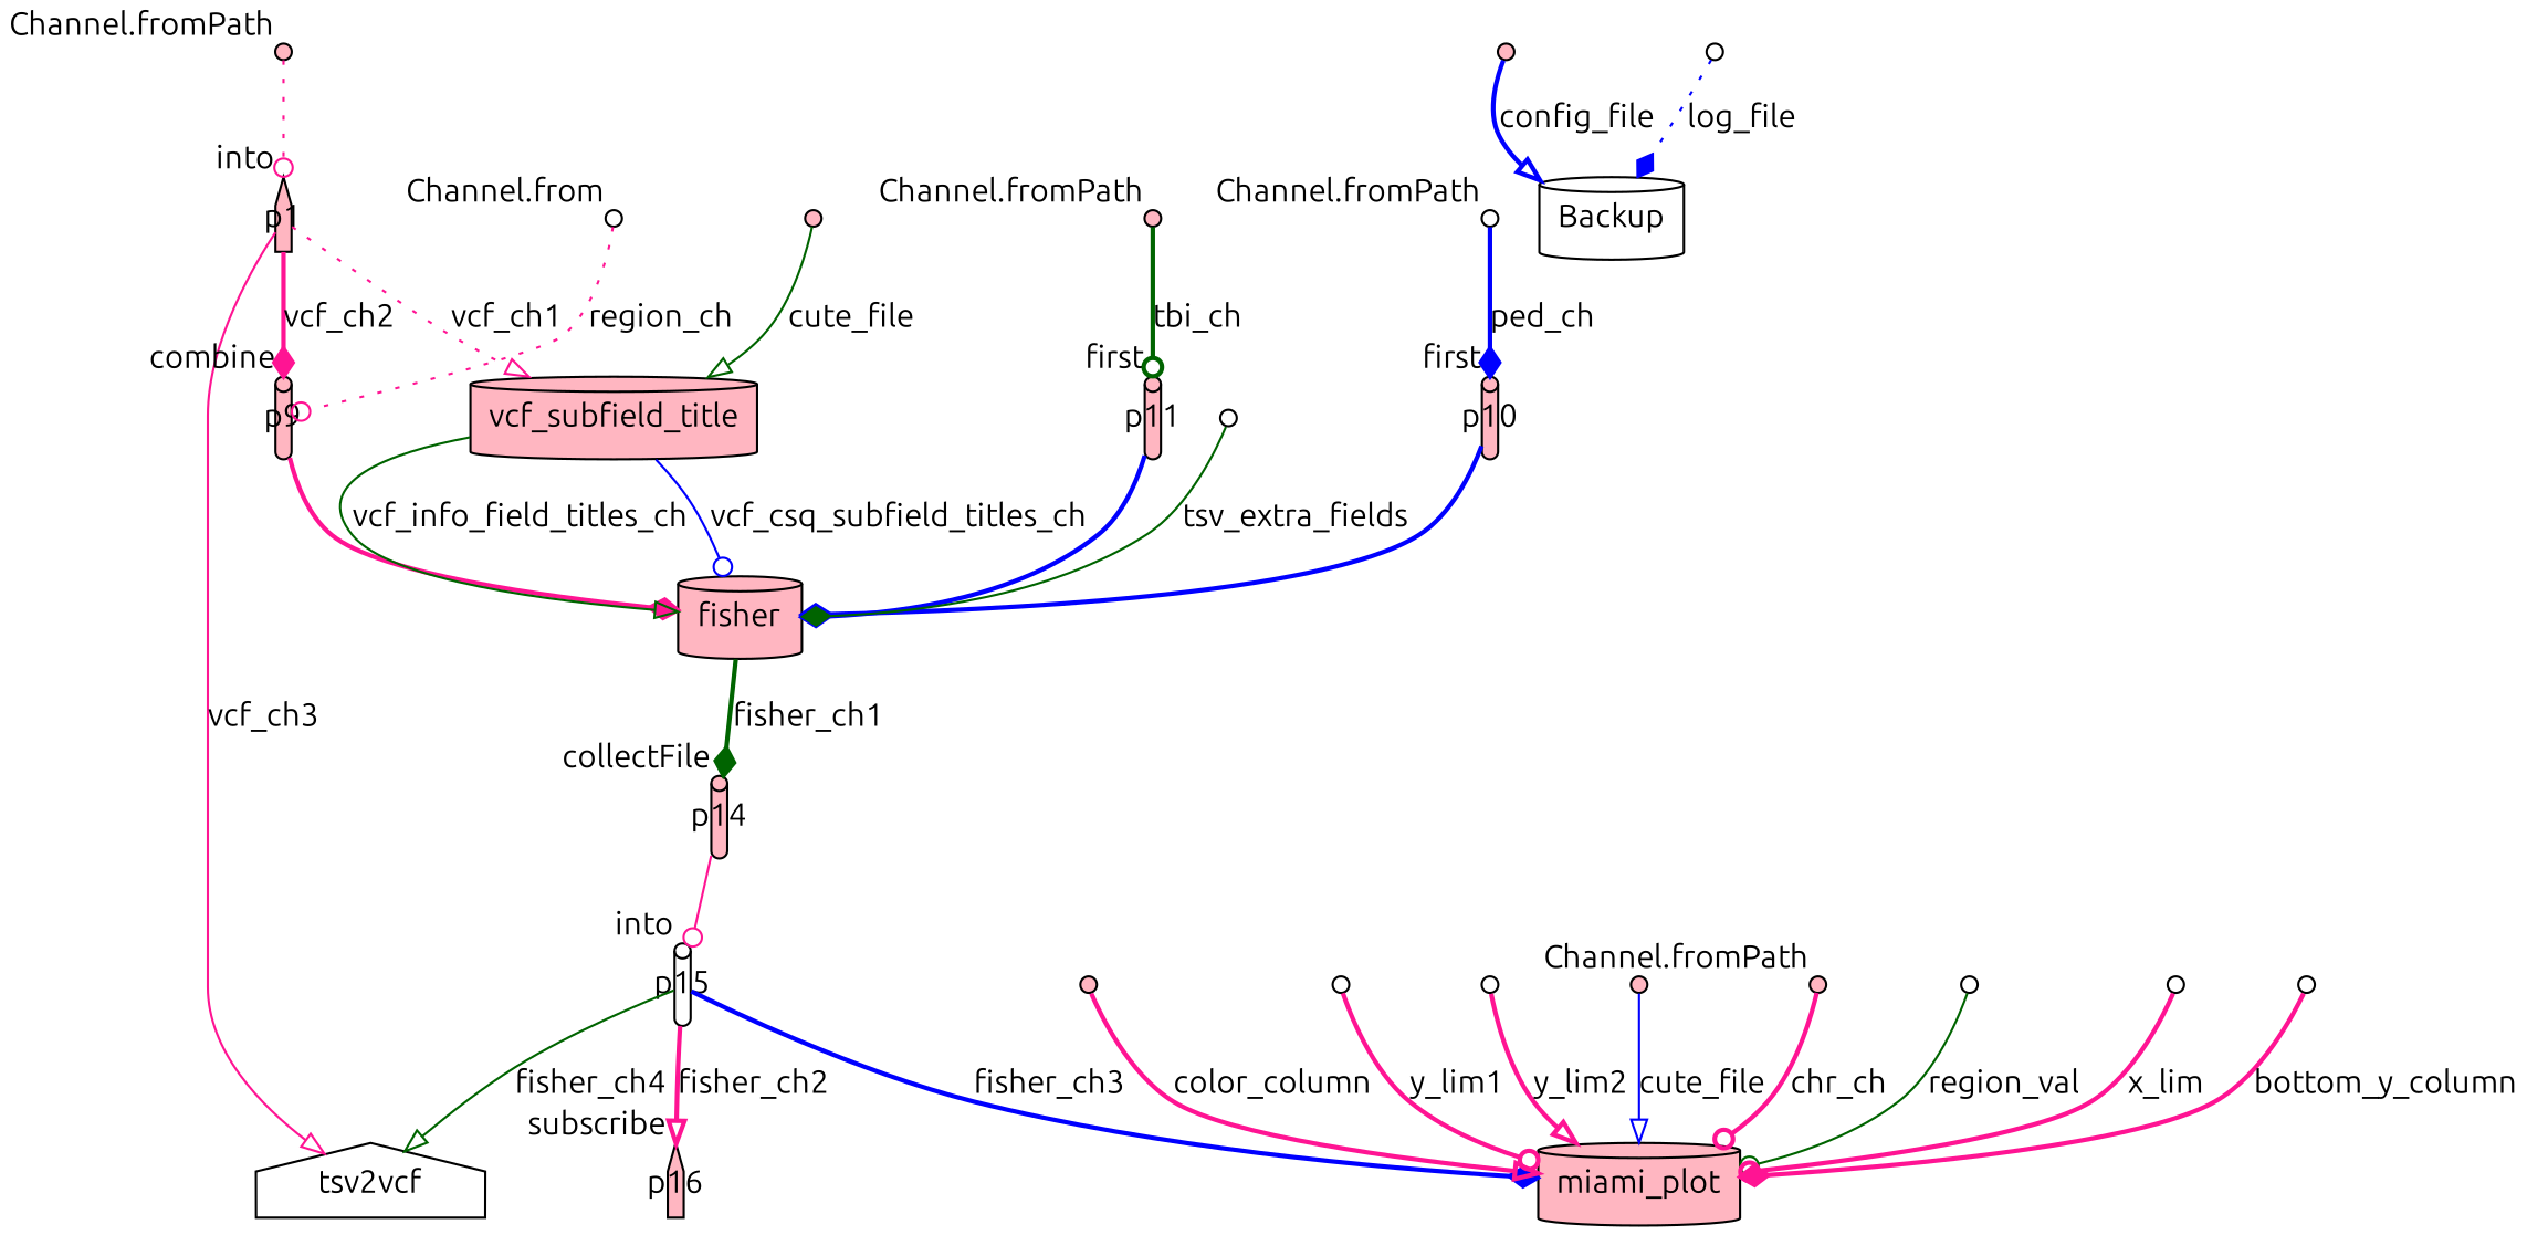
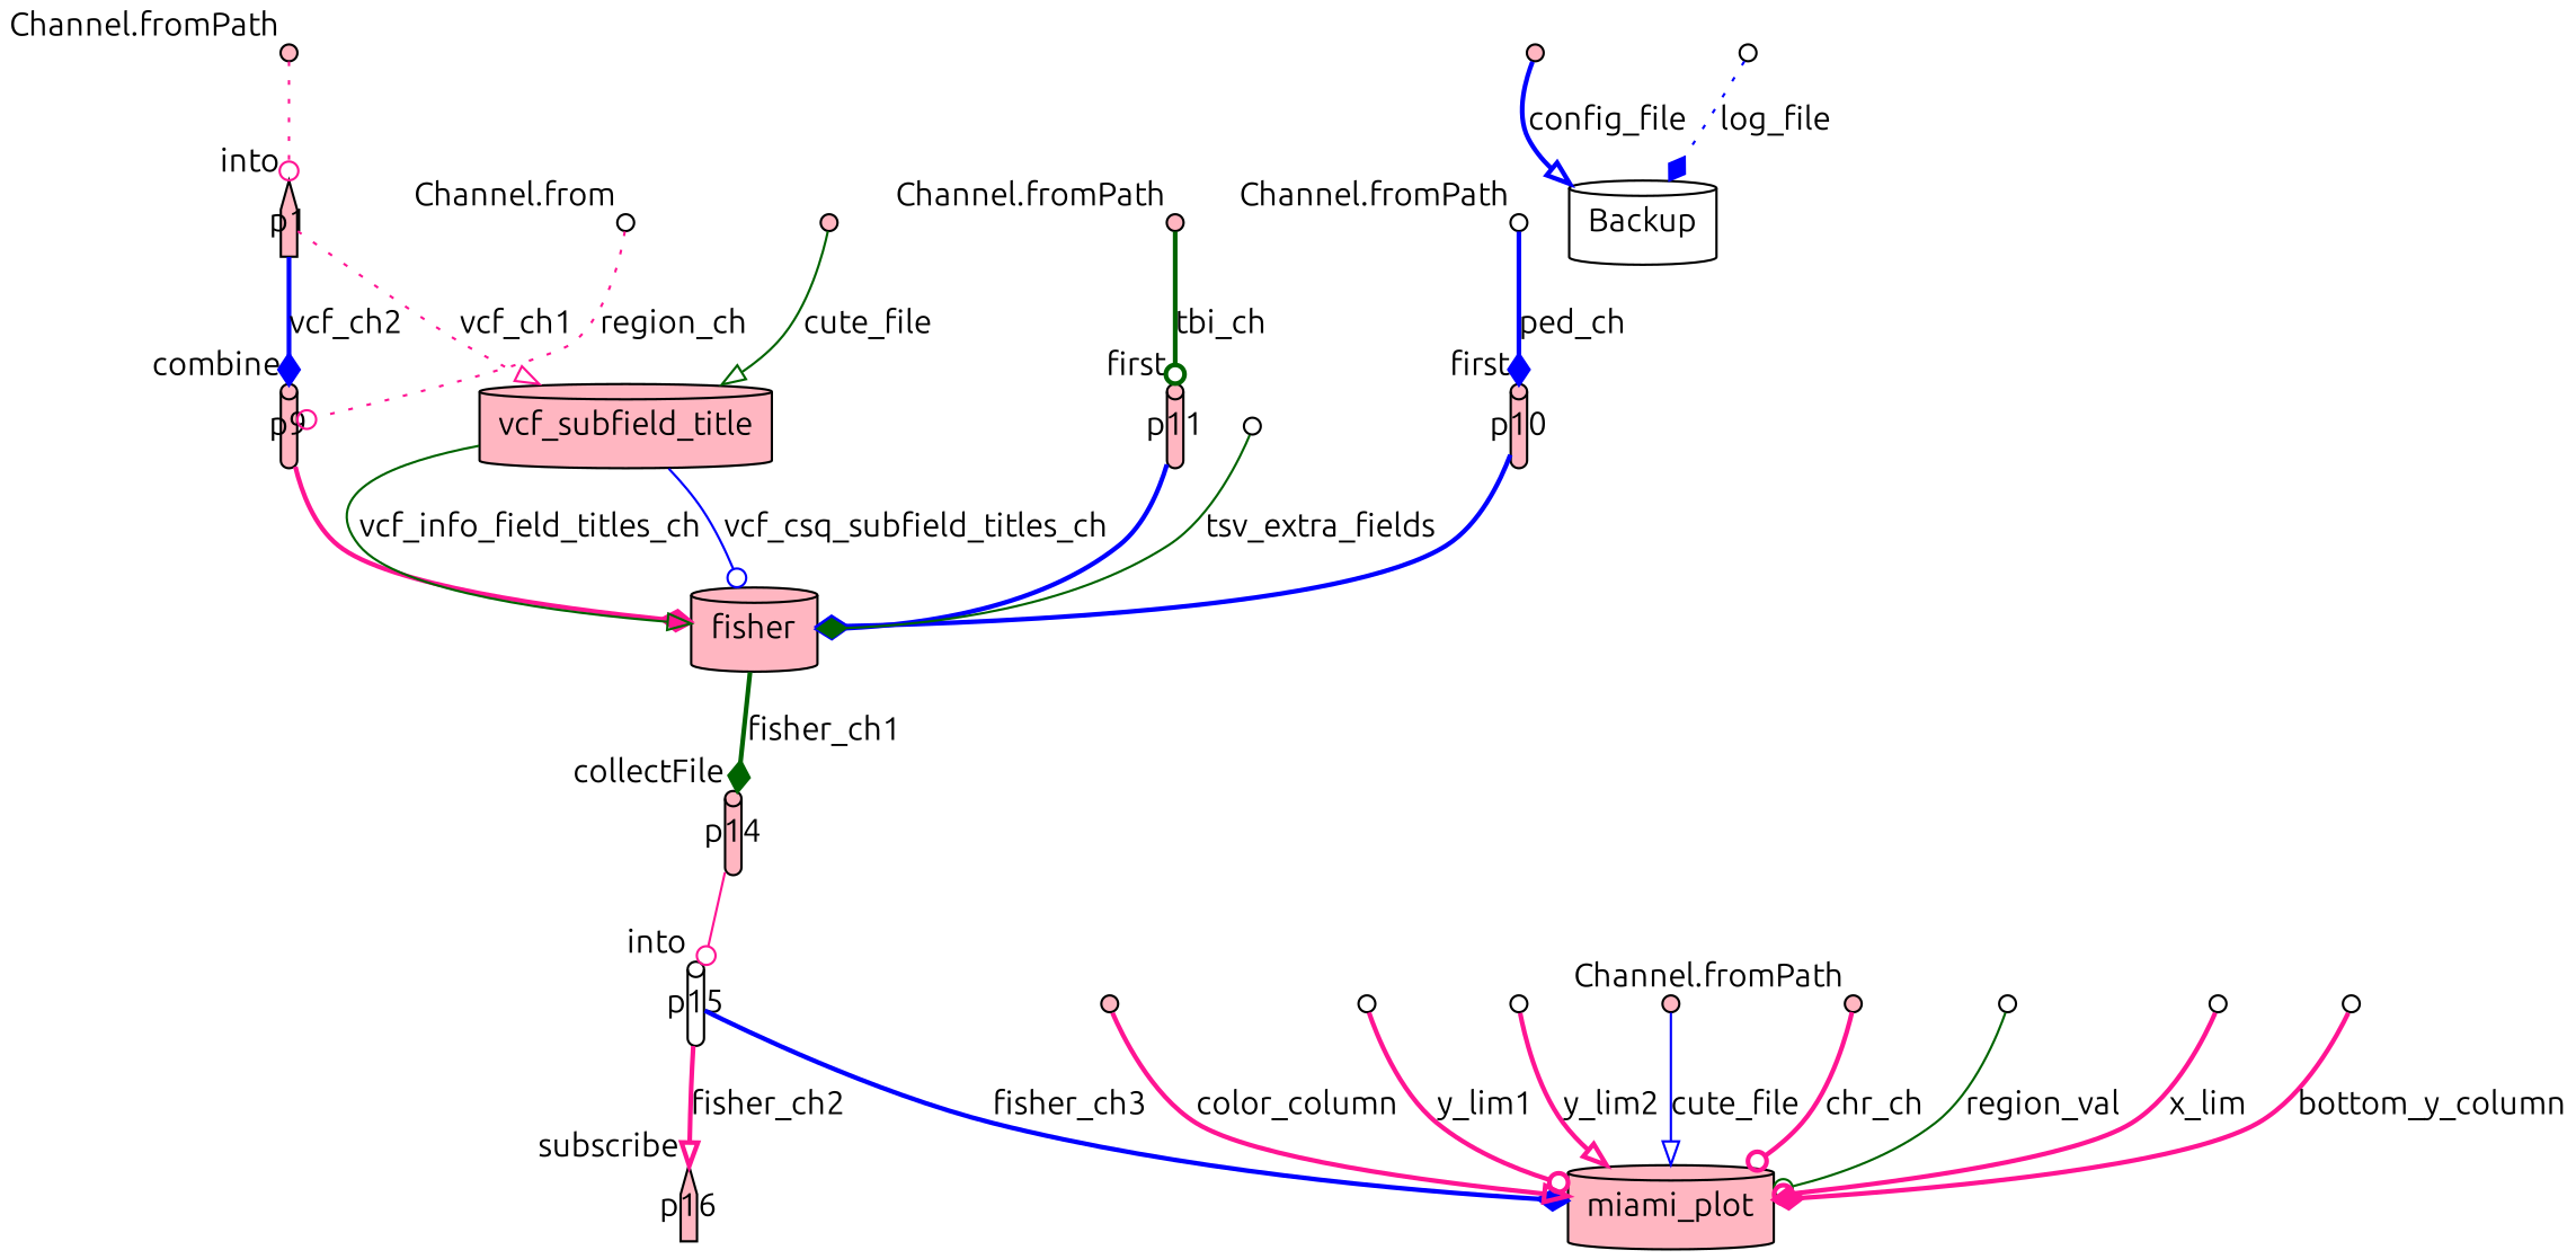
  digraph {
    fontname=Ubuntu
    node [fillcolor=lightpink fixedsize=true fontname=Ubuntu shape=point style=filled]
    edge [arrowhead=onormal color=deeppink fontname=Ubuntu style=bold]
    p0 [width=0.1 xlabel="Channel.fromPath"]
    p1 [shape=house width=0.1 xlabel=into]
-   n3 [fillcolor=white label=tsv2vcf shape=house fixedsize=""]
    p9 [shape=cylinder width=0.1 xlabel=combine]
    n5 [label=vcf_subfield_title shape=cylinder fixedsize=""]
    n6 [label=fisher shape=cylinder fixedsize=""]
    p14 [shape=cylinder width=0.1 xlabel=collectFile]
    p2 [width=0.1 xlabel="Channel.fromPath"]
    p11 [shape=cylinder width=0.1 xlabel=first]
    p3 [fillcolor=white width=0.1 xlabel="Channel.fromPath"]
    p10 [shape=cylinder width=0.1 xlabel=first]
    p4 [width=0.1 xlabel="Channel.fromPath"]
    n13 [label=miami_plot shape=cylinder fixedsize=""]
    p5 [fillcolor=white width=0.1 xlabel="Channel.from"]
    p7 [width=0.1]
    p15 [fillcolor=white shape=cylinder width=0.1 xlabel=into]
    p12 [fillcolor=white width=0.1]
    p16 [shape=house width=0.1 xlabel=subscribe]
    p17 [fillcolor=white width=0.1]
    p18 [fillcolor=white width=0.1]
    p19 [fillcolor=white width=0.1]
    p20 [width=0.1]
    p21 [fillcolor=white width=0.1]
    p22 [fillcolor=white width=0.1]
    p23 [width=0.1]
    p26 [width=0.1]
    n27 [fillcolor=white label=Backup shape=cylinder fixedsize=""]
    p27 [fillcolor=white width=0.1]
    p0 -> p1 [arrowhead=odot style=dotted]
-   p1 -> n3 [label=vcf_ch3 style=solid]
-   p1 -> p9 [arrowhead=diamond label=vcf_ch2]
+   p1 -> p9 [arrowhead=diamond color=blue label=vcf_ch2]
    p1 -> n5 [label=vcf_ch1 style=dotted]
    p9 -> n6 [arrowhead=diamond]
    n5 -> n6 [color=darkgreen label=vcf_info_field_titles_ch style=solid]
    n5 -> n6 [arrowhead=odot color=blue label=vcf_csq_subfield_titles_ch style=solid]
    n6 -> p14 [arrowhead=diamond color=darkgreen label=fisher_ch1]
    p14 -> p15 [arrowhead=odot style=solid]
    p2 -> p11 [arrowhead=odot color=darkgreen label=tbi_ch]
    p11 -> n6 [arrowhead=diamond color=blue]
    p3 -> p10 [arrowhead=diamond color=blue label=ped_ch]
    p10 -> n6 [arrowhead=diamond color=blue]
    p4 -> n13 [arrowhead=odot label=chr_ch]
    p5 -> p9 [arrowhead=odot label=region_ch style=dotted]
    p7 -> n5 [color=darkgreen label=cute_file style=solid]
-   p15 -> n3 [color=darkgreen label=fisher_ch4 style=solid]
    p15 -> n13 [arrowhead=diamond color=blue label=fisher_ch3]
    p15 -> p16 [label=fisher_ch2]
    p12 -> n6 [arrowhead=diamond color=darkgreen label=tsv_extra_fields style=solid]
    p17 -> n13 [arrowhead=odot color=darkgreen label=region_val style=solid]
    p18 -> n13 [arrowhead=odot label=x_lim]
    p19 -> n13 [arrowhead=diamond label=bottom_y_column]
    p20 -> n13 [label=color_column]
    p21 -> n13 [arrowhead=odot label=y_lim1]
    p22 -> n13 [label=y_lim2]
    p23 -> n13 [color=blue label=cute_file style=solid]
    p26 -> n27 [color=blue label=config_file]
    p27 -> n27 [arrowhead=diamond color=blue label=log_file style=dotted]
  }
